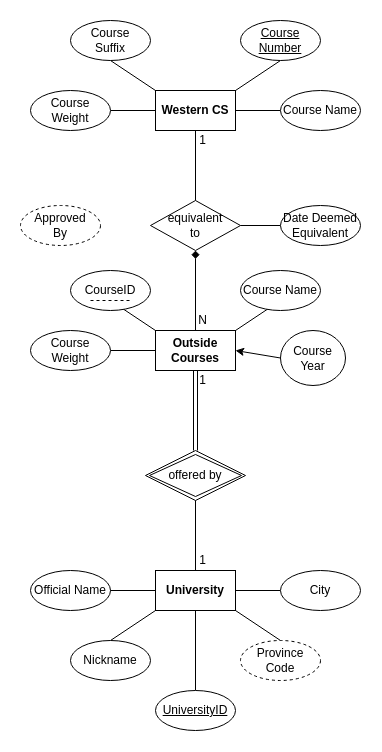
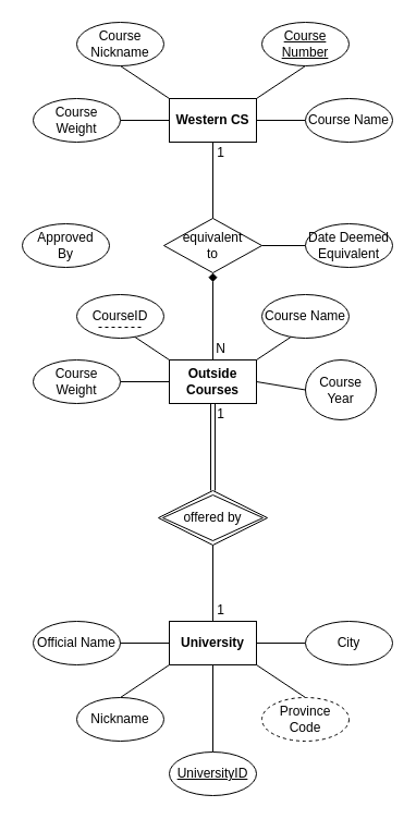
  <mxCell id="0" />
  <mxCell id="1" parent="0" />
  <mxCell id="2" value="&lt;b&gt;Western CS&lt;br&gt;&lt;/b&gt;" style="rounded=0;whiteSpace=wrap;html=1;" vertex="1" parent="1"><mxGeometry x="155" y="90" width="80" height="40" as="geometry" /></mxCell>
  <mxCell id="3" value="" style="endArrow=none;html=1;" edge="1" parent="1"><mxGeometry width="50" height="50" relative="1" as="geometry"><mxPoint x="235" y="90" as="sourcePoint" /><mxPoint x="280" y="60" as="targetPoint" /></mxGeometry></mxCell>
  <mxCell id="4" value="Course&lt;br&gt;Number" style="ellipse;whiteSpace=wrap;html=1;fontStyle=4" vertex="1" parent="1"><mxGeometry x="240" y="20" width="80" height="40" as="geometry" /></mxCell>
  <mxCell id="5" value="" style="endArrow=none;html=1;exitX=1;exitY=0.5;exitDx=0;exitDy=0;" edge="1" parent="1" source="2"><mxGeometry width="50" height="50" relative="1" as="geometry"><mxPoint x="300" y="170" as="sourcePoint" /><mxPoint x="280" y="110" as="targetPoint" /></mxGeometry></mxCell>
  <mxCell id="6" value="Course Name" style="ellipse;whiteSpace=wrap;html=1;" vertex="1" parent="1"><mxGeometry x="280" y="90" width="80" height="40" as="geometry" /></mxCell>
  <mxCell id="7" value="" style="endArrow=none;html=1;entryX=0;entryY=0.5;entryDx=0;entryDy=0;" edge="1" parent="1" target="2"><mxGeometry width="50" height="50" relative="1" as="geometry"><mxPoint x="110" y="110" as="sourcePoint" /><mxPoint x="130" y="150" as="targetPoint" /></mxGeometry></mxCell>
  <mxCell id="8" value="Course&lt;br&gt;Weight" style="ellipse;whiteSpace=wrap;html=1;" vertex="1" parent="1"><mxGeometry x="30" y="90" width="80" height="40" as="geometry" /></mxCell>
  <mxCell id="9" value="" style="endArrow=none;html=1;entryX=0;entryY=0;entryDx=0;entryDy=0;" edge="1" parent="1" target="2"><mxGeometry width="50" height="50" relative="1" as="geometry"><mxPoint x="110" y="60" as="sourcePoint" /><mxPoint x="-30" y="110" as="targetPoint" /></mxGeometry></mxCell>
- <mxCell id="10" value="Course&lt;br&gt;Suffix" style="ellipse;whiteSpace=wrap;html=1;" vertex="1" parent="1"><mxGeometry x="70" y="20" width="80" height="40" as="geometry" /></mxCell>
+ <mxCell id="10" value="Course&lt;br&gt;Nickname" style="ellipse;whiteSpace=wrap;html=1;" vertex="1" parent="1"><mxGeometry x="70" y="20" width="80" height="40" as="geometry" /></mxCell>
  <mxCell id="11" value="&lt;b&gt;Outside&lt;br&gt;Courses&lt;br&gt;&lt;/b&gt;" style="rounded=0;whiteSpace=wrap;html=1;" vertex="1" parent="1"><mxGeometry x="155" y="330" width="80" height="40" as="geometry" /></mxCell>
  <mxCell id="12" value="" style="endArrow=none;html=1;exitX=1;exitY=0;exitDx=0;exitDy=0;" edge="1" parent="1" source="11"><mxGeometry width="50" height="50" relative="1" as="geometry"><mxPoint x="290" y="360" as="sourcePoint" /><mxPoint x="280" y="300" as="targetPoint" /></mxGeometry></mxCell>
  <mxCell id="13" value="Course Name" style="ellipse;whiteSpace=wrap;html=1;" vertex="1" parent="1"><mxGeometry x="240" y="270" width="80" height="40" as="geometry" /></mxCell>
  <mxCell id="14" value="" style="endArrow=none;html=1;entryX=0;entryY=0;entryDx=0;entryDy=0;" edge="1" parent="1" target="11"><mxGeometry width="50" height="50" relative="1" as="geometry"><mxPoint x="110" y="300" as="sourcePoint" /><mxPoint x="145" y="310" as="targetPoint" /></mxGeometry></mxCell>
  <mxCell id="15" value="" style="ellipse;whiteSpace=wrap;html=1;" vertex="1" parent="1"><mxGeometry x="70" y="270" width="80" height="40" as="geometry" /></mxCell>
- <mxCell id="16" value="" style="endArrow=classic;html=1;entryX=1;entryY=0.5;entryDx=0;entryDy=0;exitX=0;exitY=0.5;exitDx=0;exitDy=0;" edge="1" parent="1" source="17" target="11"><mxGeometry width="50" height="50" relative="1" as="geometry"><mxPoint x="270" y="400" as="sourcePoint" /><mxPoint x="330" y="370" as="targetPoint" /></mxGeometry></mxCell>
+ <mxCell id="16" value="" style="endArrow=none;html=1;entryX=1;entryY=0.5;entryDx=0;entryDy=0;exitX=0;exitY=0.5;exitDx=0;exitDy=0;" edge="1" parent="1" source="17" target="11"><mxGeometry width="50" height="50" relative="1" as="geometry"><mxPoint x="270" y="400" as="sourcePoint" /><mxPoint x="330" y="370" as="targetPoint" /></mxGeometry></mxCell>
  <mxCell id="17" value="Course Year" style="ellipse;whiteSpace=wrap;html=1;" vertex="1" parent="1"><mxGeometry x="280" y="330" width="65" height="55" as="geometry" /></mxCell>
  <mxCell id="18" value="" style="endArrow=none;html=1;entryX=0;entryY=0.5;entryDx=0;entryDy=0;exitX=1;exitY=0.5;exitDx=0;exitDy=0;" edge="1" parent="1" source="19" target="11"><mxGeometry width="50" height="50" relative="1" as="geometry"><mxPoint x="110" y="400" as="sourcePoint" /><mxPoint x="155" y="370" as="targetPoint" /></mxGeometry></mxCell>
  <mxCell id="19" value="Course Weight" style="ellipse;whiteSpace=wrap;html=1;" vertex="1" parent="1"><mxGeometry x="30" y="330" width="80" height="40" as="geometry" /></mxCell>
  <mxCell id="20" value="&lt;b&gt;University&lt;br&gt;&lt;/b&gt;" style="rounded=0;whiteSpace=wrap;html=1;" vertex="1" parent="1"><mxGeometry x="155" y="570" width="80" height="40" as="geometry" /></mxCell>
  <mxCell id="21" value="" style="endArrow=none;html=1;exitX=1;exitY=1;exitDx=0;exitDy=0;entryX=0.5;entryY=0;entryDx=0;entryDy=0;" edge="1" parent="1" source="20" target="22"><mxGeometry width="50" height="50" relative="1" as="geometry"><mxPoint x="330" y="600" as="sourcePoint" /><mxPoint x="280" y="540" as="targetPoint" /></mxGeometry></mxCell>
  <mxCell id="22" value="Province Code" style="ellipse;whiteSpace=wrap;html=1;dashed=1;" vertex="1" parent="1"><mxGeometry x="240" y="640" width="80" height="40" as="geometry" /></mxCell>
  <mxCell id="23" value="" style="endArrow=none;html=1;exitX=1;exitY=0.5;exitDx=0;exitDy=0;" edge="1" parent="1" source="20"><mxGeometry width="50" height="50" relative="1" as="geometry"><mxPoint x="250" y="690" as="sourcePoint" /><mxPoint x="280" y="590" as="targetPoint" /></mxGeometry></mxCell>
  <mxCell id="24" value="City" style="ellipse;whiteSpace=wrap;html=1;" vertex="1" parent="1"><mxGeometry x="280" y="570" width="80" height="40" as="geometry" /></mxCell>
  <mxCell id="25" value="" style="endArrow=none;html=1;entryX=0;entryY=0.5;entryDx=0;entryDy=0;" edge="1" parent="1" target="20"><mxGeometry width="50" height="50" relative="1" as="geometry"><mxPoint x="100" y="590" as="sourcePoint" /><mxPoint x="130" y="590" as="targetPoint" /></mxGeometry></mxCell>
  <mxCell id="26" value="Official Name" style="ellipse;whiteSpace=wrap;html=1;" vertex="1" parent="1"><mxGeometry x="30" y="570" width="80" height="40" as="geometry" /></mxCell>
  <mxCell id="27" value="" style="endArrow=none;html=1;exitX=0;exitY=1;exitDx=0;exitDy=0;" edge="1" parent="1" source="20"><mxGeometry width="50" height="50" relative="1" as="geometry"><mxPoint x="150" y="630" as="sourcePoint" /><mxPoint x="110" y="640" as="targetPoint" /></mxGeometry></mxCell>
  <mxCell id="28" value="Nickname" style="ellipse;whiteSpace=wrap;html=1;" vertex="1" parent="1"><mxGeometry x="70" y="640" width="80" height="40" as="geometry" /></mxCell>
  <mxCell id="29" value="" style="endArrow=none;html=1;entryX=0.5;entryY=1;entryDx=0;entryDy=0;" edge="1" parent="1" target="20"><mxGeometry width="50" height="50" relative="1" as="geometry"><mxPoint x="195" y="690" as="sourcePoint" /><mxPoint x="210" y="720" as="targetPoint" /></mxGeometry></mxCell>
  <mxCell id="30" value="&lt;u&gt;UniversityID&lt;/u&gt;" style="ellipse;whiteSpace=wrap;html=1;" vertex="1" parent="1"><mxGeometry x="155" y="690" width="80" height="40" as="geometry" /></mxCell>
  <mxCell id="31" value="&lt;font style=&quot;font-size: 12px&quot;&gt;offered by&lt;/font&gt;" style="shape=rhombus;double=1;perimeter=rhombusPerimeter;whiteSpace=wrap;html=1;align=center;" vertex="1" parent="1"><mxGeometry x="145" y="450" width="100" height="50" as="geometry" /></mxCell>
  <mxCell id="32" value="" style="shape=link;html=1;rounded=0;entryX=0.5;entryY=0;entryDx=0;entryDy=0;exitX=0.5;exitY=1;exitDx=0;exitDy=0;" edge="1" parent="1" source="11" target="31"><mxGeometry relative="1" as="geometry"><mxPoint x="-20" y="470" as="sourcePoint" /><mxPoint x="140" y="470" as="targetPoint" /></mxGeometry></mxCell>
  <mxCell id="33" value="" style="endArrow=none;html=1;entryX=0.5;entryY=1;entryDx=0;entryDy=0;exitX=0.5;exitY=0;exitDx=0;exitDy=0;" edge="1" parent="1" source="20" target="31"><mxGeometry width="50" height="50" relative="1" as="geometry"><mxPoint x="-20" y="520" as="sourcePoint" /><mxPoint x="30" y="470" as="targetPoint" /></mxGeometry></mxCell>
  <mxCell id="34" value="equivalent&lt;br&gt;to" style="rhombus;whiteSpace=wrap;html=1;" vertex="1" parent="1"><mxGeometry x="150" y="200" width="90" height="50" as="geometry" /></mxCell>
  <mxCell id="35" value="" style="endArrow=none;html=1;entryX=0.5;entryY=1;entryDx=0;entryDy=0;exitX=0.5;exitY=0;exitDx=0;exitDy=0;" edge="1" parent="1" source="34" target="2"><mxGeometry width="50" height="50" relative="1" as="geometry"><mxPoint x="30" y="240" as="sourcePoint" /><mxPoint x="80" y="190" as="targetPoint" /></mxGeometry></mxCell>
  <mxCell id="36" value="" style="endArrow=diamond;html=1;entryX=0.5;entryY=1;entryDx=0;entryDy=0;exitX=0.5;exitY=0;exitDx=0;exitDy=0;" edge="1" parent="1" source="11" target="34"><mxGeometry width="50" height="50" relative="1" as="geometry"><mxPoint x="-60" y="290" as="sourcePoint" /><mxPoint x="-10" y="240" as="targetPoint" /></mxGeometry></mxCell>
  <mxCell id="37" value="N" style="text;html=1;strokeColor=none;fillColor=none;align=center;verticalAlign=middle;whiteSpace=wrap;rounded=0;" vertex="1" parent="1"><mxGeometry x="195" y="310" width="15" height="20" as="geometry" /></mxCell>
  <mxCell id="38" value="1" style="text;html=1;strokeColor=none;fillColor=none;align=center;verticalAlign=middle;whiteSpace=wrap;rounded=0;" vertex="1" parent="1"><mxGeometry x="195" y="130" width="15" height="20" as="geometry" /></mxCell>
  <mxCell id="39" value="" style="endArrow=none;html=1;exitX=1;exitY=0.5;exitDx=0;exitDy=0;" edge="1" parent="1" source="34"><mxGeometry width="50" height="50" relative="1" as="geometry"><mxPoint x="270" y="240" as="sourcePoint" /><mxPoint x="280" y="225" as="targetPoint" /></mxGeometry></mxCell>
  <mxCell id="40" value="Date Deemed&lt;br&gt;Equivalent" style="ellipse;whiteSpace=wrap;html=1;" vertex="1" parent="1"><mxGeometry x="280" y="205" width="80" height="40" as="geometry" /></mxCell>
  <mxCell id="41" value="1" style="text;html=1;strokeColor=none;fillColor=none;align=center;verticalAlign=middle;whiteSpace=wrap;rounded=0;" vertex="1" parent="1"><mxGeometry x="195" y="370" width="15" height="20" as="geometry" /></mxCell>
  <mxCell id="42" value="1" style="text;html=1;strokeColor=none;fillColor=none;align=center;verticalAlign=middle;whiteSpace=wrap;rounded=0;" vertex="1" parent="1"><mxGeometry x="195" y="550" width="15" height="20" as="geometry" /></mxCell>
  <mxCell id="43" value="CourseID" style="text;html=1;strokeColor=none;fillColor=none;align=center;verticalAlign=middle;whiteSpace=wrap;rounded=0;dashed=1;text-decoration-style:dotted;fontStyle=0" vertex="1" parent="1"><mxGeometry x="90" y="280" width="40" height="20" as="geometry" /></mxCell>
  <mxCell id="44" value="" style="endArrow=none;dashed=1;html=1;strokeColor=#000000;entryX=1;entryY=1;entryDx=0;entryDy=0;exitX=0;exitY=1;exitDx=0;exitDy=0;" edge="1" parent="1" source="43" target="43"><mxGeometry width="50" height="50" relative="1" as="geometry"><mxPoint x="40" y="300" as="sourcePoint" /><mxPoint x="90" y="250" as="targetPoint" /></mxGeometry></mxCell>
- <mxCell id="45" value="Approved&lt;br&gt;By" style="ellipse;whiteSpace=wrap;html=1;dashed=1;" vertex="1" parent="1"><mxGeometry x="20" y="205" width="80" height="40" as="geometry" /></mxCell>
+ <mxCell id="45" value="Approved&lt;br&gt;By" style="ellipse;whiteSpace=wrap;html=1;" vertex="1" parent="1"><mxGeometry x="20" y="205" width="80" height="40" as="geometry" /></mxCell>
